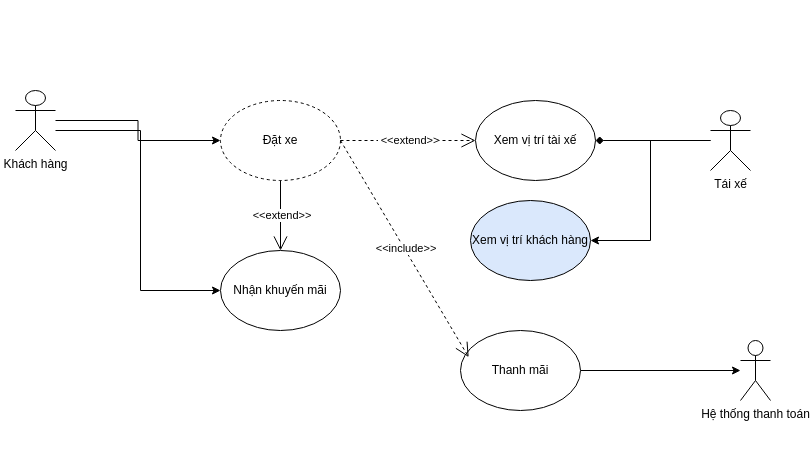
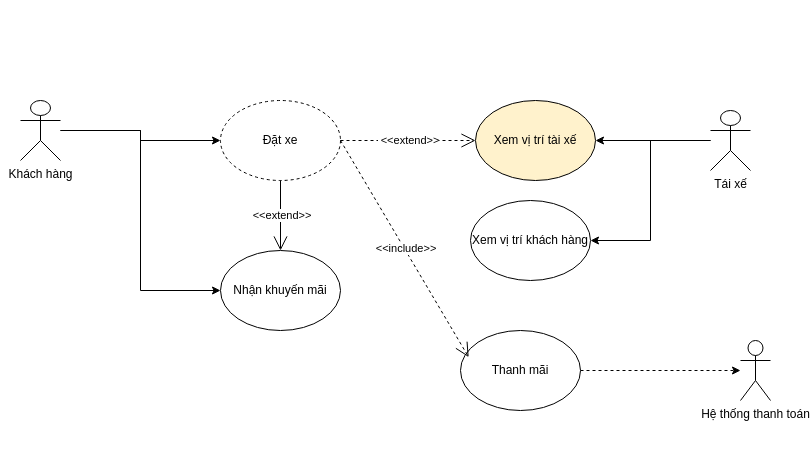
  <mxCell id="0" />
  <mxCell id="1" parent="0" />
  <mxCell id="2" value="" style="whiteSpace=wrap;html=1;aspect=fixed;fillColor=default;rounded=0;glass=0;shadow=0;gradientColor=none;strokeColor=none;" vertex="1" parent="1"><mxGeometry x="190" y="20" width="430" height="430" as="geometry" /></mxCell>
  <mxCell id="3" value="Đặt xe" style="ellipse;whiteSpace=wrap;html=1;dashed=1;" vertex="1" parent="1"><mxGeometry x="220" y="100" width="120" height="80" as="geometry" /></mxCell>
- <mxCell id="4" style="edgeStyle=orthogonalEdgeStyle;rounded=0;orthogonalLoop=1;jettySize=auto;html=1;" edge="1" parent="1" source="5" target="13"><mxGeometry relative="1" as="geometry" /></mxCell>
+ <mxCell id="4" style="edgeStyle=orthogonalEdgeStyle;rounded=0;orthogonalLoop=1;jettySize=auto;html=1;dashed=1;" edge="1" parent="1" source="5" target="13"><mxGeometry relative="1" as="geometry" /></mxCell>
  <mxCell id="5" value="Thanh mãi" style="ellipse;whiteSpace=wrap;html=1;" vertex="1" parent="1"><mxGeometry x="460" y="330" width="120" height="80" as="geometry" /></mxCell>
- <mxCell id="6" value="Xem vị trí tài xế" style="ellipse;whiteSpace=wrap;html=1;" vertex="1" parent="1"><mxGeometry x="475" y="100" width="120" height="80" as="geometry" /></mxCell>
+ <mxCell id="6" value="Xem vị trí tài xế" style="ellipse;whiteSpace=wrap;html=1;fillColor=#fff2cc;" vertex="1" parent="1"><mxGeometry x="475" y="100" width="120" height="80" as="geometry" /></mxCell>
  <mxCell id="7" value="&lt;div style=&quot;text-align: start;&quot;&gt;&lt;span style=&quot;background-color: light-dark(#ffffff, var(--ge-dark-color, #121212)); white-space: pre-wrap;&quot;&gt;&lt;font face=&quot;Arial, sans-serif&quot;&gt;&amp;nbsp;&amp;lt;&amp;lt;extend&amp;gt;&amp;gt;&lt;/font&gt;&lt;/span&gt;&lt;/div&gt;" style="endArrow=open;endSize=12;dashed=1;html=1;rounded=0;exitX=1;exitY=0.5;exitDx=0;exitDy=0;entryX=0;entryY=0.5;entryDx=0;entryDy=0;" edge="1" parent="1" source="3" target="6"><mxGeometry x="0.001" width="160" relative="1" as="geometry"><mxPoint x="350" y="209.52" as="sourcePoint" /><mxPoint x="510" y="209.52" as="targetPoint" /><mxPoint as="offset" /></mxGeometry></mxCell>
  <mxCell id="8" value="&lt;div style=&quot;text-align: start;&quot;&gt;&lt;span style=&quot;background-color: light-dark(#ffffff, var(--ge-dark-color, #121212)); color: light-dark(rgb(0, 0, 0), rgb(255, 255, 255));&quot;&gt;&amp;nbsp;&lt;/span&gt;&lt;span style=&quot;background-color: light-dark(#ffffff, var(--ge-dark-color, #121212)); white-space: pre-wrap;&quot;&gt;&lt;font face=&quot;Arial, sans-serif&quot;&gt;&amp;lt;&amp;lt;include&amp;gt;&amp;gt;&lt;/font&gt;&lt;/span&gt;&lt;/div&gt;" style="endArrow=open;endSize=12;dashed=1;html=1;rounded=0;entryX=0.068;entryY=0.333;entryDx=0;entryDy=0;entryPerimeter=0;exitX=1;exitY=0.5;exitDx=0;exitDy=0;" edge="1" parent="1" source="3" target="5"><mxGeometry width="160" relative="1" as="geometry"><mxPoint x="460" y="239.998" as="sourcePoint" /><mxPoint x="377" y="249.43" as="targetPoint" /></mxGeometry></mxCell>
  <mxCell id="9" value="Nhận khuyến mãi" style="ellipse;whiteSpace=wrap;html=1;" vertex="1" parent="1"><mxGeometry x="220" y="250" width="120" height="80" as="geometry" /></mxCell>
  <mxCell id="10" style="edgeStyle=orthogonalEdgeStyle;rounded=0;orthogonalLoop=1;jettySize=auto;html=1;entryX=1;entryY=0.5;entryDx=0;entryDy=0;" edge="1" parent="1" source="12" target="18"><mxGeometry relative="1" as="geometry" /></mxCell>
- <mxCell id="11" style="edgeStyle=orthogonalEdgeStyle;rounded=0;orthogonalLoop=1;jettySize=auto;html=1;entryX=1;entryY=0.5;entryDx=0;entryDy=0;endArrow=diamond;" edge="1" parent="1" source="12" target="6"><mxGeometry relative="1" as="geometry" /></mxCell>
+ <mxCell id="11" style="edgeStyle=orthogonalEdgeStyle;rounded=0;orthogonalLoop=1;jettySize=auto;html=1;entryX=1;entryY=0.5;entryDx=0;entryDy=0;" edge="1" parent="1" source="12" target="6"><mxGeometry relative="1" as="geometry" /></mxCell>
  <mxCell id="12" value="Tái xế" style="shape=umlActor;verticalLabelPosition=bottom;verticalAlign=top;html=1;" vertex="1" parent="1"><mxGeometry x="710" y="110" width="40" height="60" as="geometry" /></mxCell>
  <mxCell id="13" value="Hệ thống thanh toán" style="shape=umlActor;verticalLabelPosition=bottom;verticalAlign=top;html=1;" vertex="1" parent="1"><mxGeometry x="740" y="340" width="30" height="60" as="geometry" /></mxCell>
  <mxCell id="14" style="edgeStyle=orthogonalEdgeStyle;rounded=0;orthogonalLoop=1;jettySize=auto;html=1;entryX=0;entryY=0.5;entryDx=0;entryDy=0;" edge="1" parent="1" source="16" target="3"><mxGeometry relative="1" as="geometry" /></mxCell>
  <mxCell id="15" style="edgeStyle=orthogonalEdgeStyle;rounded=0;orthogonalLoop=1;jettySize=auto;html=1;entryX=0;entryY=0.5;entryDx=0;entryDy=0;" edge="1" parent="1" source="16" target="9"><mxGeometry relative="1" as="geometry"><Array as="points"><mxPoint x="140" y="130" /><mxPoint x="140" y="290" /></Array></mxGeometry></mxCell>
- <mxCell id="16" value="Khách hàng" style="shape=umlActor;verticalLabelPosition=bottom;verticalAlign=top;html=1;" vertex="1" parent="1"><mxGeometry x="15" y="90" width="40" height="60" as="geometry" /></mxCell>
+ <mxCell id="16" value="Khách hàng" style="shape=umlActor;verticalLabelPosition=bottom;verticalAlign=top;html=1;" vertex="1" parent="1"><mxGeometry x="20" y="100" width="40" height="60" as="geometry" /></mxCell>
  <mxCell id="17" value="&lt;div style=&quot;text-align: start;&quot;&gt;&lt;span style=&quot;background-color: light-dark(#ffffff, var(--ge-dark-color, #121212)); white-space: pre-wrap;&quot;&gt;&lt;font face=&quot;Arial, sans-serif&quot;&gt;&amp;nbsp;&amp;lt;&amp;lt;extend&amp;gt;&amp;gt;&lt;/font&gt;&lt;/span&gt;&lt;/div&gt;" style="endArrow=open;endSize=12;dashed=0;html=1;rounded=0;exitX=0.5;exitY=1;exitDx=0;exitDy=0;entryX=0.5;entryY=0;entryDx=0;entryDy=0;" edge="1" parent="1" source="3" target="9"><mxGeometry x="0.001" width="160" relative="1" as="geometry"><mxPoint x="410" y="160" as="sourcePoint" /><mxPoint x="545" y="160" as="targetPoint" /><mxPoint as="offset" /></mxGeometry></mxCell>
- <mxCell id="18" value="Xem vị trí khách hàng" style="ellipse;whiteSpace=wrap;html=1;fillColor=#dae8fc;" vertex="1" parent="1"><mxGeometry x="470" y="200" width="120" height="80" as="geometry" /></mxCell>
+ <mxCell id="18" value="Xem vị trí khách hàng" style="ellipse;whiteSpace=wrap;html=1;" vertex="1" parent="1"><mxGeometry x="470" y="200" width="120" height="80" as="geometry" /></mxCell>
